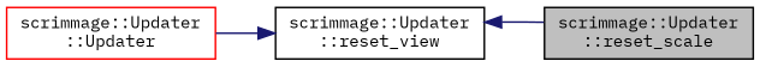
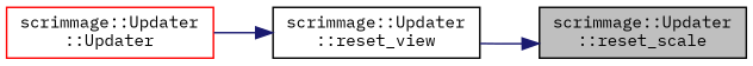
  digraph {
    fontname="IBM Plex Mono"
    rankdir=RL
    node [color=black fillcolor=white fontname="IBM Plex Mono" fontsize=10 shape=record style=filled]
    edge [color=midnightblue dir=back fontname="IBM Plex Mono" fontsize=10 labelfontname=Helvetica labelfontsize=10 style=solid]
    n1 [fillcolor=grey75 fontcolor=black height=0.2 label="scrimmage::Updater\l::reset_scale" width=0.4]
    n2 [height=0.2 label="scrimmage::Updater\l::reset_view" width=0.4]
    n3 [color=red height=0.2 label="scrimmage::Updater\l::Updater" width=0.4]
-   n2 -> n1
+   n1 -> n2
    n2 -> n3
  }
